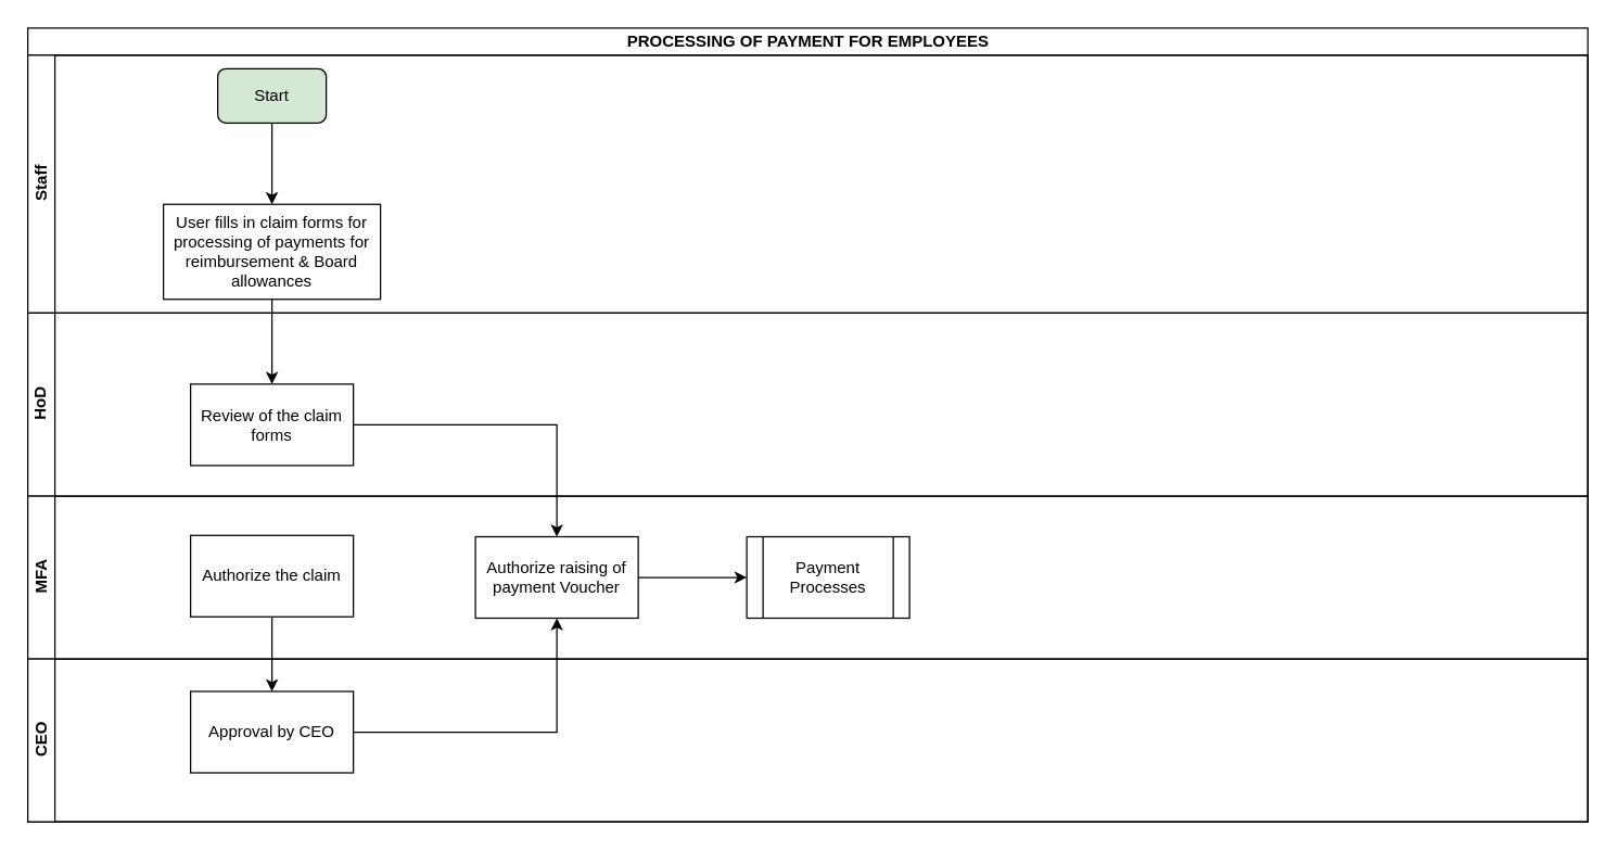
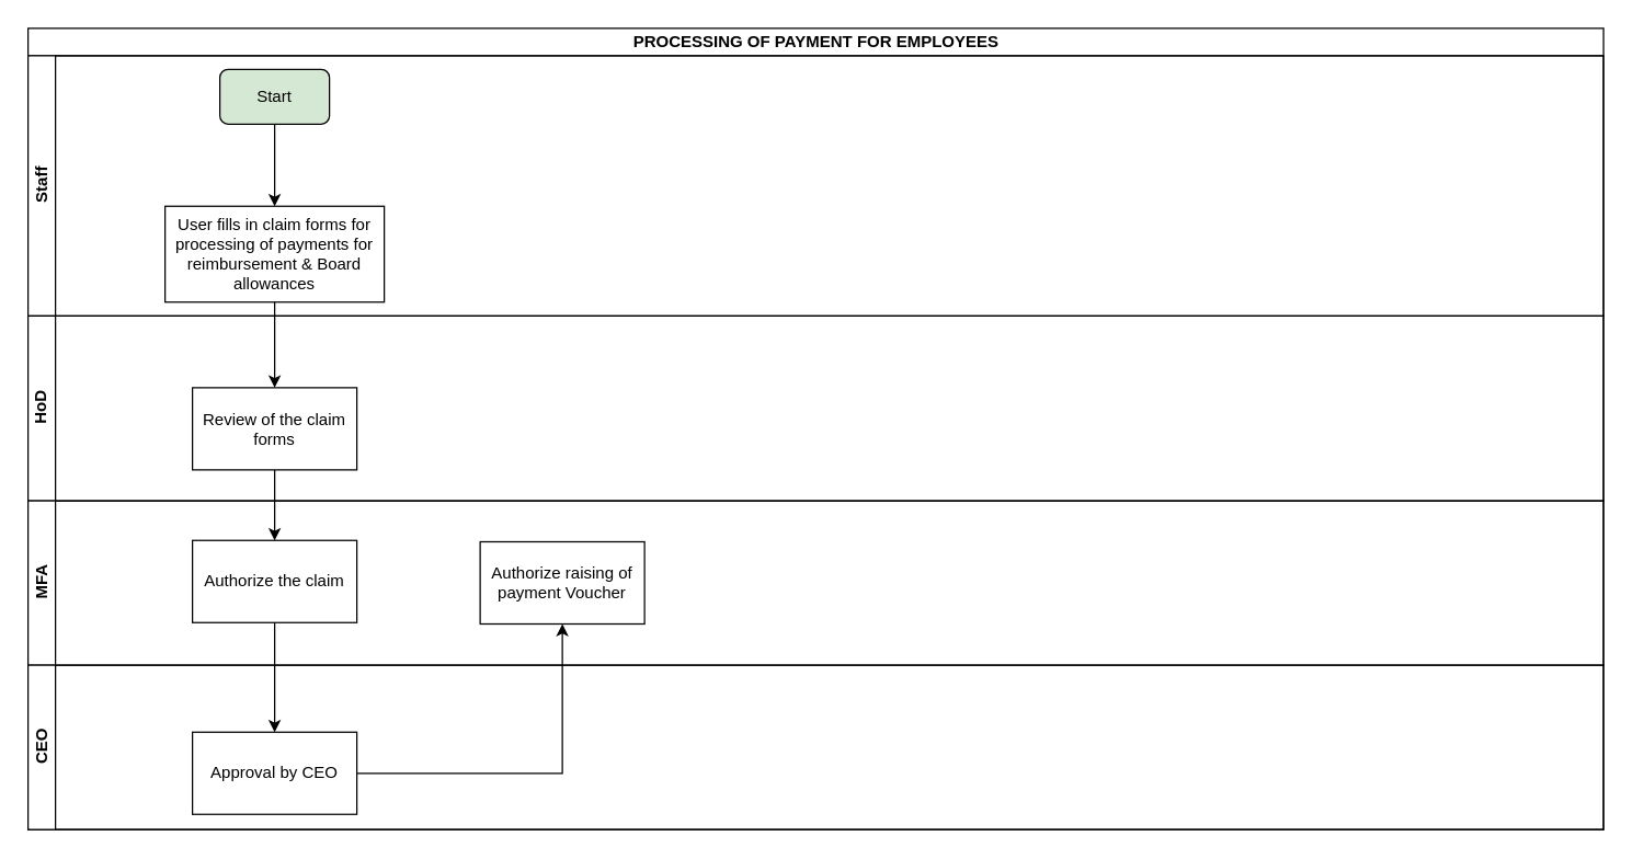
  <mxCell id="0" />
  <mxCell id="1" parent="0" />
  <mxCell id="2" value="PROCESSING OF PAYMENT FOR EMPLOYEES" style="swimlane;html=1;childLayout=stackLayout;resizeParent=1;resizeParentMax=0;horizontal=1;startSize=20;horizontalStack=0;" vertex="1" parent="1"><mxGeometry x="20" y="20" width="1150" height="585" as="geometry" /></mxCell>
  <mxCell id="3" value="Staff" style="swimlane;html=1;startSize=20;horizontal=0;" vertex="1" parent="2"><mxGeometry y="20" width="1150" height="190" as="geometry" /></mxCell>
  <mxCell id="4" value="Start" style="rounded=1;whiteSpace=wrap;html=1;fillColor=#d5e8d4;" vertex="1" parent="3"><mxGeometry x="140" y="10" width="80" height="40" as="geometry" /></mxCell>
  <mxCell id="5" value="User fills in claim forms for processing of payments for reimbursement &amp;amp; Board allowances" style="rounded=0;whiteSpace=wrap;html=1;" vertex="1" parent="3"><mxGeometry x="100" y="110" width="160" height="70" as="geometry" /></mxCell>
  <mxCell id="6" value="" style="edgeStyle=orthogonalEdgeStyle;rounded=0;orthogonalLoop=1;jettySize=auto;html=1;entryX=0.5;entryY=0;entryDx=0;entryDy=0;" edge="1" parent="3" source="4" target="5"><mxGeometry relative="1" as="geometry"><mxPoint x="180" y="120" as="targetPoint" /></mxGeometry></mxCell>
  <mxCell id="7" value="HoD" style="swimlane;html=1;startSize=20;horizontal=0;" vertex="1" parent="2"><mxGeometry y="210" width="1150" height="135" as="geometry" /></mxCell>
  <mxCell id="8" value="Review of the claim forms" style="whiteSpace=wrap;html=1;rounded=0;" vertex="1" parent="7"><mxGeometry x="120" y="52.5" width="120" height="60" as="geometry" /></mxCell>
  <mxCell id="9" value="MFA" style="swimlane;html=1;startSize=20;horizontal=0;" vertex="1" parent="2"><mxGeometry y="345" width="1150" height="120" as="geometry" /></mxCell>
  <mxCell id="10" value="Authorize the claim" style="whiteSpace=wrap;html=1;rounded=0;" vertex="1" parent="9"><mxGeometry x="120" y="29" width="120" height="60" as="geometry" /></mxCell>
  <mxCell id="11" value="Authorize raising of payment Voucher" style="whiteSpace=wrap;html=1;rounded=0;" vertex="1" parent="9"><mxGeometry x="330" y="30" width="120" height="60" as="geometry" /></mxCell>
  <mxCell id="12" value="CEO" style="swimlane;html=1;startSize=20;horizontal=0;" vertex="1" parent="2"><mxGeometry y="465" width="1150" height="120" as="geometry" /></mxCell>
- <mxCell id="13" value="Approval by CEO" style="whiteSpace=wrap;html=1;rounded=0;" vertex="1" parent="12"><mxGeometry x="120" y="24" width="120" height="60" as="geometry" /></mxCell>
+ <mxCell id="13" value="Approval by CEO" style="whiteSpace=wrap;html=1;rounded=0;" vertex="1" parent="12"><mxGeometry x="120" y="49" width="120" height="60" as="geometry" /></mxCell>
  <mxCell id="14" value="" style="edgeStyle=orthogonalEdgeStyle;rounded=0;orthogonalLoop=1;jettySize=auto;html=1;" edge="1" parent="2" source="5" target="8"><mxGeometry relative="1" as="geometry" /></mxCell>
- <mxCell id="15" value="" style="edgeStyle=orthogonalEdgeStyle;rounded=0;orthogonalLoop=1;jettySize=auto;html=1;" edge="1" parent="2" source="8" target="11"><mxGeometry relative="1" as="geometry" /></mxCell>
+ <mxCell id="15" value="" style="edgeStyle=orthogonalEdgeStyle;rounded=0;orthogonalLoop=1;jettySize=auto;html=1;" edge="1" parent="2" source="8" target="10"><mxGeometry relative="1" as="geometry" /></mxCell>
  <mxCell id="16" value="" style="edgeStyle=orthogonalEdgeStyle;rounded=0;orthogonalLoop=1;jettySize=auto;html=1;" edge="1" parent="2" source="10" target="13"><mxGeometry relative="1" as="geometry" /></mxCell>
  <mxCell id="17" value="" style="edgeStyle=orthogonalEdgeStyle;rounded=0;orthogonalLoop=1;jettySize=auto;html=1;" edge="1" parent="2" source="13" target="11"><mxGeometry relative="1" as="geometry" /></mxCell>
- <mxCell id="18" value="Payment Processes" style="shape=process;whiteSpace=wrap;html=1;backgroundOutline=1;rounded=0;" vertex="1" parent="1"><mxGeometry x="550" y="395" width="120" height="60" as="geometry" /></mxCell>
- <mxCell id="19" value="" style="edgeStyle=orthogonalEdgeStyle;rounded=0;orthogonalLoop=1;jettySize=auto;html=1;" edge="1" parent="1" source="11" target="18"><mxGeometry relative="1" as="geometry" /></mxCell>
